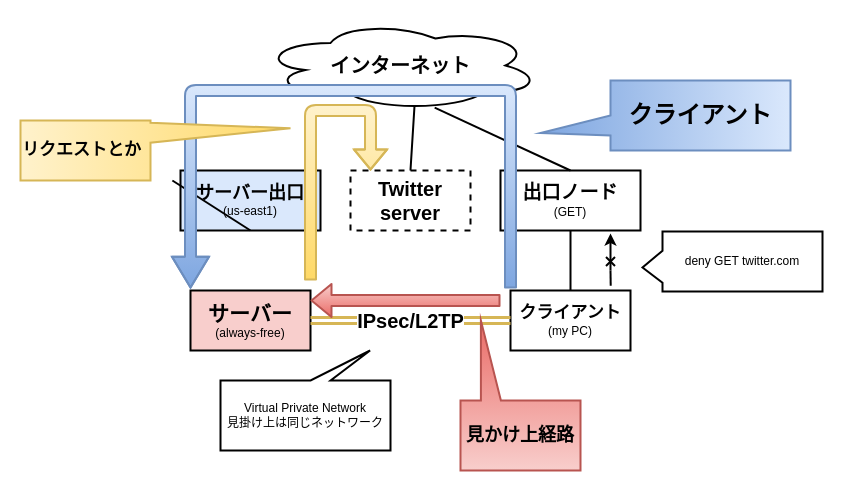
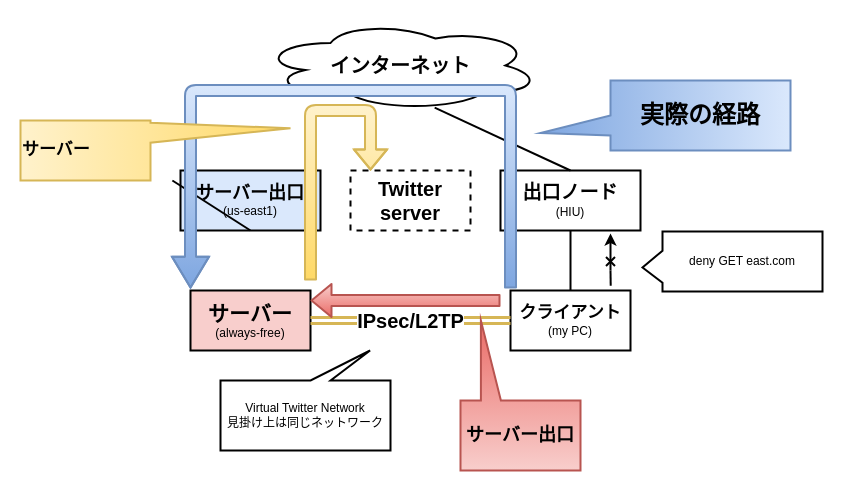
  <mxCell id="0" />
  <mxCell id="1" parent="0" />
  <mxCell id="2" value="&lt;b&gt;&lt;font style=&quot;font-size: 18px&quot;&gt;サーバー出口&lt;/font&gt;&lt;/b&gt;&lt;br&gt;(us-east1)" style="rounded=0;whiteSpace=wrap;html=1;strokeWidth=2;fillColor=#dae8fc;" parent="1" vertex="1"><mxGeometry x="180" y="170" width="140" height="60" as="geometry" /></mxCell>
  <mxCell id="3" value="&lt;b&gt;&lt;font style=&quot;font-size: 21px&quot;&gt;サーバー&lt;/font&gt;&lt;/b&gt;&lt;br&gt;(always-free)" style="rounded=0;whiteSpace=wrap;html=1;strokeWidth=2;fillColor=#f8cecc;" parent="1" vertex="1"><mxGeometry x="190" y="290" width="120" height="60" as="geometry" /></mxCell>
  <mxCell id="4" value="" style="endArrow=none;html=1;exitX=0.5;exitY=1;exitDx=0;exitDy=0;strokeWidth=2;" parent="1" source="2" target="22" edge="1"><mxGeometry width="50" height="50" relative="1" as="geometry"><mxPoint x="225" y="220" as="sourcePoint" /><mxPoint x="280" y="260" as="targetPoint" /></mxGeometry></mxCell>
  <mxCell id="5" value="&lt;b&gt;&lt;font style=&quot;font-size: 20px&quot;&gt;インターネット&lt;/font&gt;&lt;/b&gt;" style="ellipse;shape=cloud;whiteSpace=wrap;html=1;strokeWidth=2;" parent="1" vertex="1"><mxGeometry x="260" y="20" width="280" height="90" as="geometry" /></mxCell>
- <mxCell id="6" value="&lt;b&gt;&lt;font style=&quot;font-size: 19px&quot;&gt;出口ノード&lt;/font&gt;&lt;/b&gt;&lt;br&gt;(GET)" style="rounded=0;whiteSpace=wrap;html=1;strokeWidth=2;" parent="1" vertex="1"><mxGeometry x="500" y="170" width="140" height="60" as="geometry" /></mxCell>
+ <mxCell id="6" value="&lt;b&gt;&lt;font style=&quot;font-size: 19px&quot;&gt;出口ノード&lt;/font&gt;&lt;/b&gt;&lt;br&gt;(HIU)" style="rounded=0;whiteSpace=wrap;html=1;strokeWidth=2;" parent="1" vertex="1"><mxGeometry x="500" y="170" width="140" height="60" as="geometry" /></mxCell>
  <mxCell id="7" value="" style="endArrow=none;html=1;entryX=0.622;entryY=0.969;entryDx=0;entryDy=0;entryPerimeter=0;exitX=0.5;exitY=0;exitDx=0;exitDy=0;strokeWidth=2;" parent="1" source="6" target="5" edge="1"><mxGeometry width="50" height="50" relative="1" as="geometry"><mxPoint x="370" y="340" as="sourcePoint" /><mxPoint x="420" y="290" as="targetPoint" /></mxGeometry></mxCell>
  <mxCell id="8" value="&lt;b&gt;&lt;font style=&quot;font-size: 17px&quot;&gt;クライアント&lt;/font&gt;&lt;/b&gt;&lt;br&gt;(my PC)" style="rounded=0;whiteSpace=wrap;html=1;strokeWidth=2;" parent="1" vertex="1"><mxGeometry x="510" y="290" width="120" height="60" as="geometry" /></mxCell>
  <mxCell id="9" value="" style="endArrow=none;html=1;entryX=0.5;entryY=1;entryDx=0;entryDy=0;strokeWidth=2;" parent="1" source="8" target="6" edge="1"><mxGeometry width="50" height="50" relative="1" as="geometry"><mxPoint x="370" y="340" as="sourcePoint" /><mxPoint x="420" y="290" as="targetPoint" /></mxGeometry></mxCell>
  <mxCell id="10" value="&lt;b style=&quot;font-size: 20px&quot;&gt;Twitter&lt;br&gt;server&lt;/b&gt;" style="rounded=0;whiteSpace=wrap;html=1;strokeWidth=2;dashed=1;" parent="1" vertex="1"><mxGeometry x="350" y="170" width="120" height="60" as="geometry" /></mxCell>
- <mxCell id="11" value="" style="endArrow=none;html=1;entryX=0.5;entryY=0;entryDx=0;entryDy=0;exitX=0.55;exitY=0.95;exitDx=0;exitDy=0;exitPerimeter=0;strokeWidth=2;" parent="1" source="5" target="10" edge="1"><mxGeometry width="50" height="50" relative="1" as="geometry"><mxPoint x="400" y="150" as="sourcePoint" /><mxPoint x="420" y="290" as="targetPoint" /></mxGeometry></mxCell>
  <mxCell id="12" value="" style="endArrow=classic;html=1;startArrow=cross;startFill=0;sourcePerimeterSpacing=0;strokeWidth=2;" parent="1" edge="1"><mxGeometry width="50" height="50" relative="1" as="geometry"><mxPoint x="610" y="270" as="sourcePoint" /><mxPoint x="610" y="233" as="targetPoint" /><Array as="points" /></mxGeometry></mxCell>
  <mxCell id="13" value="" style="curved=1;endArrow=classic;html=1;shape=flexArrow;strokeWidth=2;gradientColor=#7ea6e0;fillColor=#dae8fc;strokeColor=#6c8ebf;endWidth=24;endSize=9.58;" parent="1" edge="1"><mxGeometry width="50" height="50" relative="1" as="geometry"><mxPoint x="510" y="288" as="sourcePoint" /><mxPoint x="190" y="288" as="targetPoint" /><Array as="points"><mxPoint x="510" y="90" /><mxPoint x="190" y="90" /></Array></mxGeometry></mxCell>
- <mxCell id="14" value="deny GET twitter.com" style="shape=callout;whiteSpace=wrap;html=1;perimeter=calloutPerimeter;position2=0.6;size=20;position=0.32;flipH=0;flipV=0;direction=south;base=32;strokeWidth=2;" parent="1" vertex="1"><mxGeometry x="642" y="231" width="180" height="60" as="geometry" /></mxCell>
+ <mxCell id="14" value="deny GET east.com" style="shape=callout;whiteSpace=wrap;html=1;perimeter=calloutPerimeter;position2=0.6;size=20;position=0.32;flipH=0;flipV=0;direction=south;base=32;strokeWidth=2;" parent="1" vertex="1"><mxGeometry x="642" y="231" width="180" height="60" as="geometry" /></mxCell>
  <mxCell id="15" value="&lt;b&gt;&lt;font style=&quot;font-size: 20px&quot;&gt;IPsec/L2TP&lt;/font&gt;&lt;/b&gt;" style="endArrow=none;html=1;exitX=1;exitY=0.5;exitDx=0;exitDy=0;entryX=0;entryY=0.5;entryDx=0;entryDy=0;shape=link;strokeWidth=3;gradientColor=#ffd966;fillColor=#fff2cc;strokeColor=#d6b656;shadow=0;" parent="1" source="3" target="8" edge="1"><mxGeometry width="50" height="50" relative="1" as="geometry"><mxPoint x="385" y="345" as="sourcePoint" /><mxPoint x="435" y="295" as="targetPoint" /></mxGeometry></mxCell>
  <mxCell id="16" value="" style="endArrow=none;html=1;shadow=0;sourcePerimeterSpacing=0;strokeWidth=2;exitX=0.835;exitY=-0.079;exitDx=0;exitDy=0;exitPerimeter=0;" parent="1" source="8" edge="1"><mxGeometry width="50" height="50" relative="1" as="geometry"><mxPoint x="610" y="286" as="sourcePoint" /><mxPoint x="610" y="270" as="targetPoint" /></mxGeometry></mxCell>
- <mxCell id="17" value="Virtual Private Network&lt;br&gt;見掛け上は同じネットワーク" style="shape=callout;whiteSpace=wrap;html=1;perimeter=calloutPerimeter;strokeWidth=2;flipH=0;flipV=1;position2=0.88;size=30;position=0.53;" parent="1" vertex="1"><mxGeometry x="220" y="350" width="170" height="100" as="geometry" /></mxCell>
+ <mxCell id="17" value="Virtual Twitter Network&lt;br&gt;見掛け上は同じネットワーク" style="shape=callout;whiteSpace=wrap;html=1;perimeter=calloutPerimeter;strokeWidth=2;flipH=0;flipV=1;position2=0.88;size=30;position=0.53;" parent="1" vertex="1"><mxGeometry x="220" y="350" width="170" height="100" as="geometry" /></mxCell>
  <mxCell id="18" value="" style="endArrow=classic;html=1;shadow=0;sourcePerimeterSpacing=0;strokeColor=#b85450;strokeWidth=2;gradientColor=#ea6b66;fillColor=#f8cecc;shape=flexArrow;" parent="1" edge="1"><mxGeometry width="50" height="50" relative="1" as="geometry"><mxPoint x="500" y="300" as="sourcePoint" /><mxPoint x="310" y="300" as="targetPoint" /></mxGeometry></mxCell>
- <mxCell id="19" value="&lt;b&gt;&lt;font style=&quot;font-size: 18px&quot;&gt;見かけ上経路&lt;/font&gt;&lt;/b&gt;" style="shape=callout;whiteSpace=wrap;html=1;perimeter=calloutPerimeter;strokeWidth=2;flipV=1;position2=0.17;size=80;position=0.17;base=20;gradientColor=#ea6b66;fillColor=#f8cecc;strokeColor=#b85450;" parent="1" vertex="1"><mxGeometry x="460" y="320" width="120" height="150" as="geometry" /></mxCell>
- <mxCell id="20" value="&lt;b&gt;&lt;font style=&quot;font-size: 24px&quot;&gt;クライアント&lt;/font&gt;&lt;/b&gt;" style="shape=callout;whiteSpace=wrap;html=1;perimeter=calloutPerimeter;strokeWidth=2;direction=south;size=70;position=0.5;position2=0.75;gradientColor=#7ea6e0;fillColor=#dae8fc;strokeColor=#6c8ebf;" parent="1" vertex="1"><mxGeometry x="540" y="80" width="250" height="70" as="geometry" /></mxCell>
+ <mxCell id="19" value="&lt;b&gt;&lt;font style=&quot;font-size: 18px&quot;&gt;サーバー出口&lt;/font&gt;&lt;/b&gt;" style="shape=callout;whiteSpace=wrap;html=1;perimeter=calloutPerimeter;strokeWidth=2;flipV=1;position2=0.17;size=80;position=0.17;base=20;gradientColor=#ea6b66;fillColor=#f8cecc;strokeColor=#b85450;" parent="1" vertex="1"><mxGeometry x="460" y="320" width="120" height="150" as="geometry" /></mxCell>
+ <mxCell id="20" value="&lt;b&gt;&lt;font style=&quot;font-size: 24px&quot;&gt;実際の経路&lt;/font&gt;&lt;/b&gt;" style="shape=callout;whiteSpace=wrap;html=1;perimeter=calloutPerimeter;strokeWidth=2;direction=south;size=70;position=0.5;position2=0.75;gradientColor=#7ea6e0;fillColor=#dae8fc;strokeColor=#6c8ebf;" parent="1" vertex="1"><mxGeometry x="540" y="80" width="250" height="70" as="geometry" /></mxCell>
  <mxCell id="21" value="" style="shape=flexArrow;endArrow=classic;html=1;entryX=0.167;entryY=0;entryDx=0;entryDy=0;entryPerimeter=0;fillColor=#fff2cc;strokeColor=#d6b656;gradientColor=#ffd966;strokeWidth=2;" edge="1" parent="1" target="10"><mxGeometry width="50" height="50" relative="1" as="geometry"><mxPoint x="310" y="280" as="sourcePoint" /><mxPoint x="370" y="160" as="targetPoint" /><Array as="points"><mxPoint x="310" y="110" /><mxPoint x="370" y="110" /></Array></mxGeometry></mxCell>
- <mxCell id="22" value="&lt;div&gt;&lt;span&gt;リクエストとか&lt;/span&gt;&lt;/div&gt;" style="shape=callout;whiteSpace=wrap;html=1;perimeter=calloutPerimeter;direction=north;size=140;position=0.63;position2=0.87;gradientColor=#ffd966;fillColor=#fff2cc;strokeColor=#d6b656;strokeWidth=2;fontStyle=1;fontSize=17;align=left;" vertex="1" parent="1"><mxGeometry x="20" y="120" width="270" height="60" as="geometry" /></mxCell>
+ <mxCell id="22" value="&lt;div&gt;&lt;span&gt;サーバー&lt;/span&gt;&lt;/div&gt;" style="shape=callout;whiteSpace=wrap;html=1;perimeter=calloutPerimeter;direction=north;size=140;position=0.63;position2=0.87;gradientColor=#ffd966;fillColor=#fff2cc;strokeColor=#d6b656;strokeWidth=2;fontStyle=1;fontSize=17;align=left;" vertex="1" parent="1"><mxGeometry x="20" y="120" width="270" height="60" as="geometry" /></mxCell>
